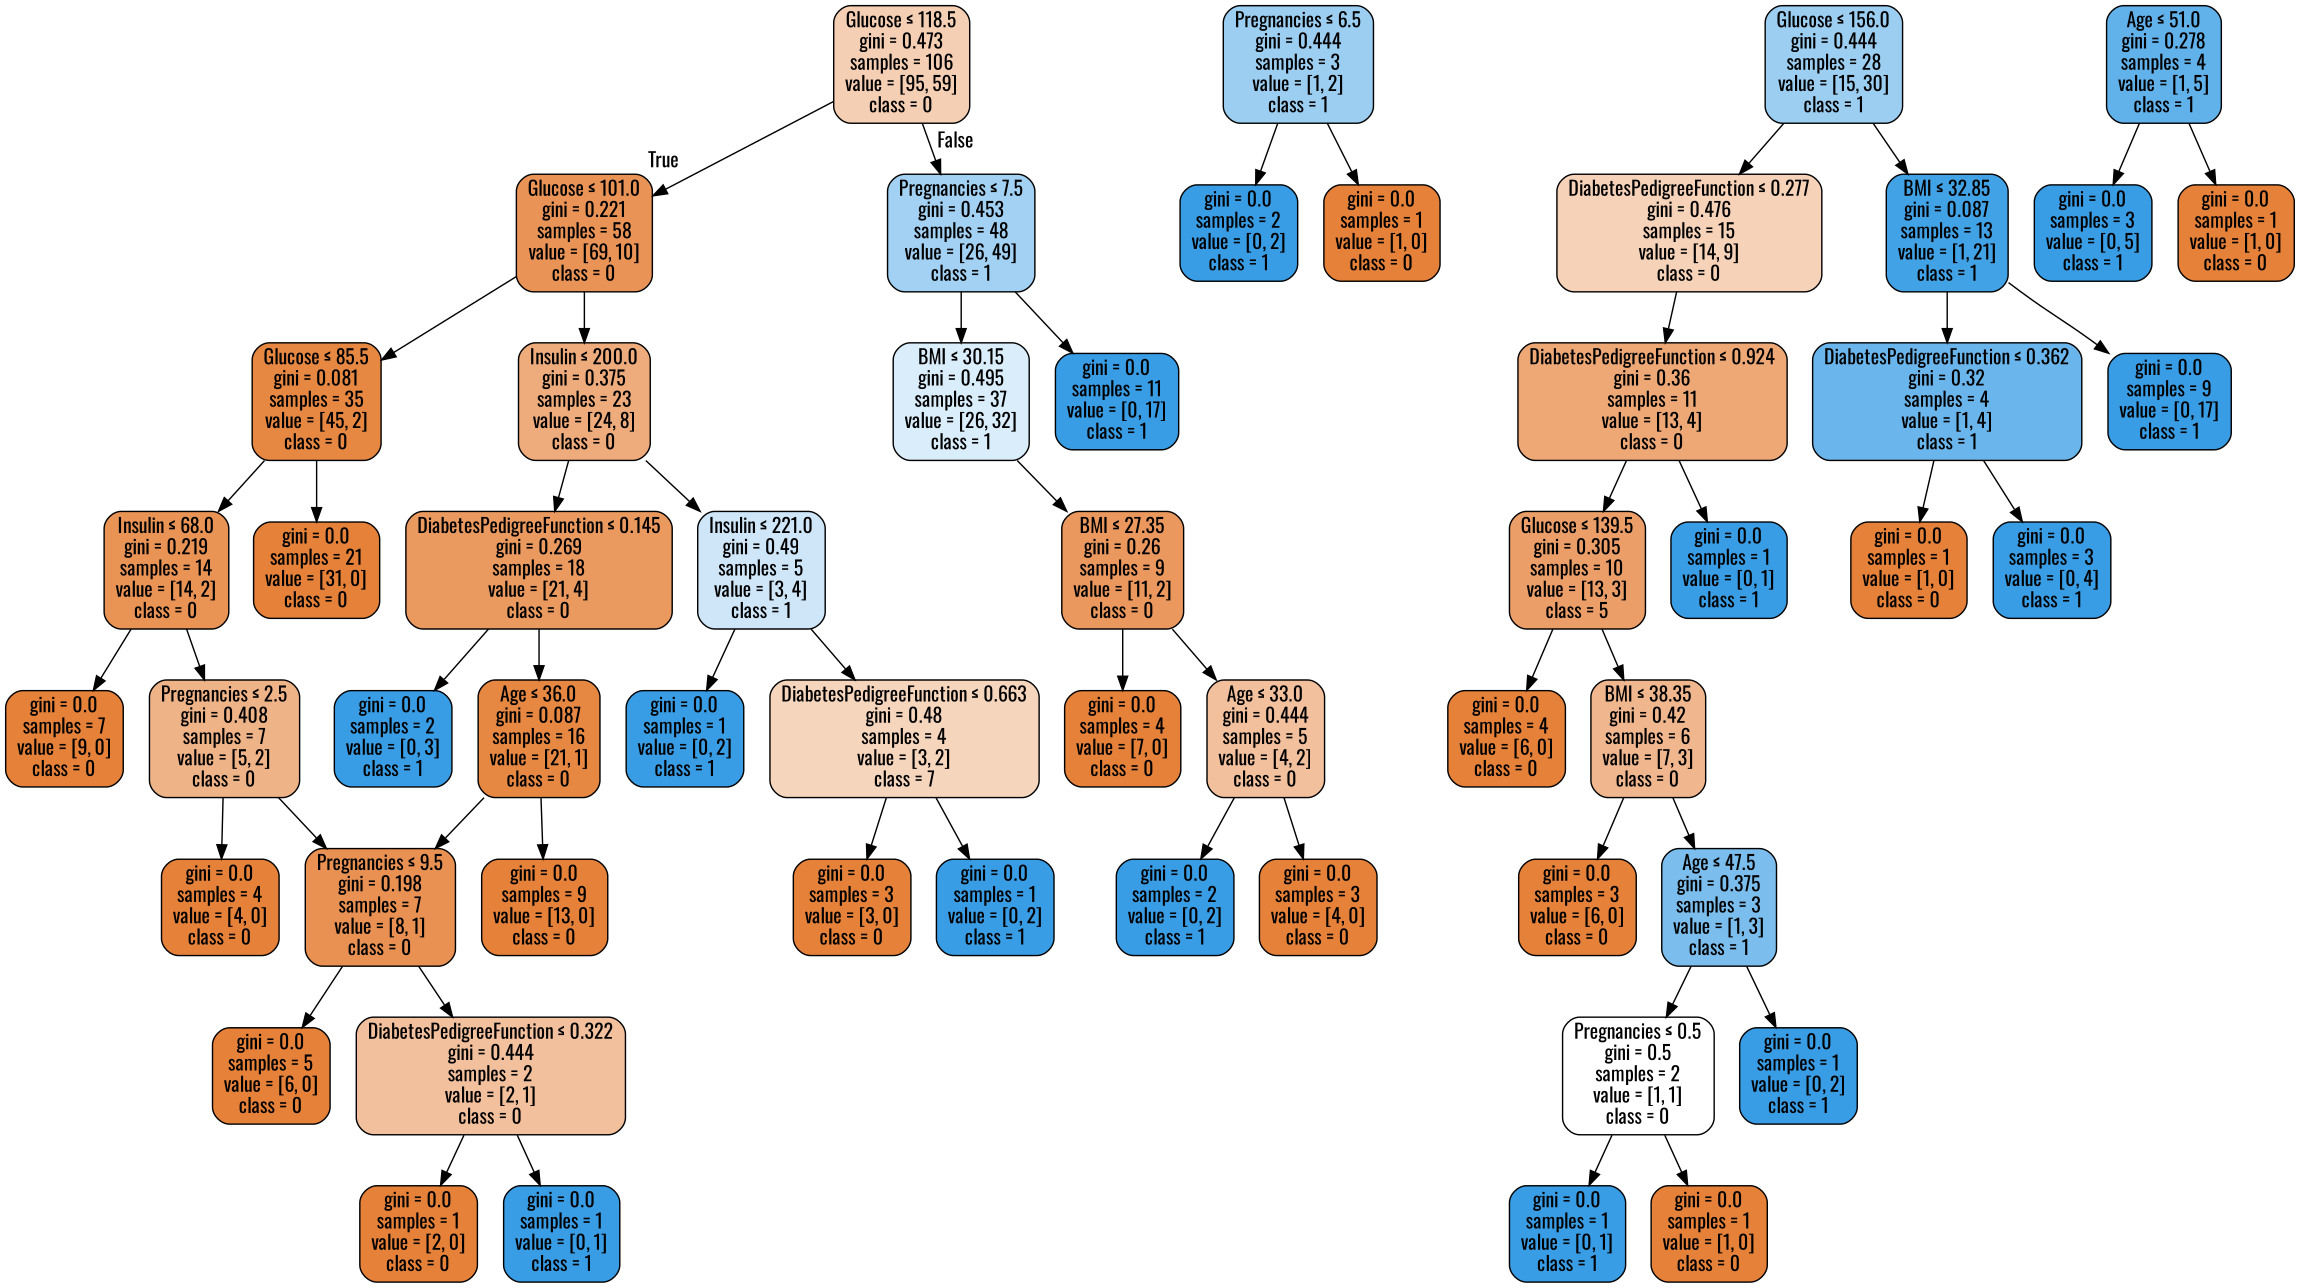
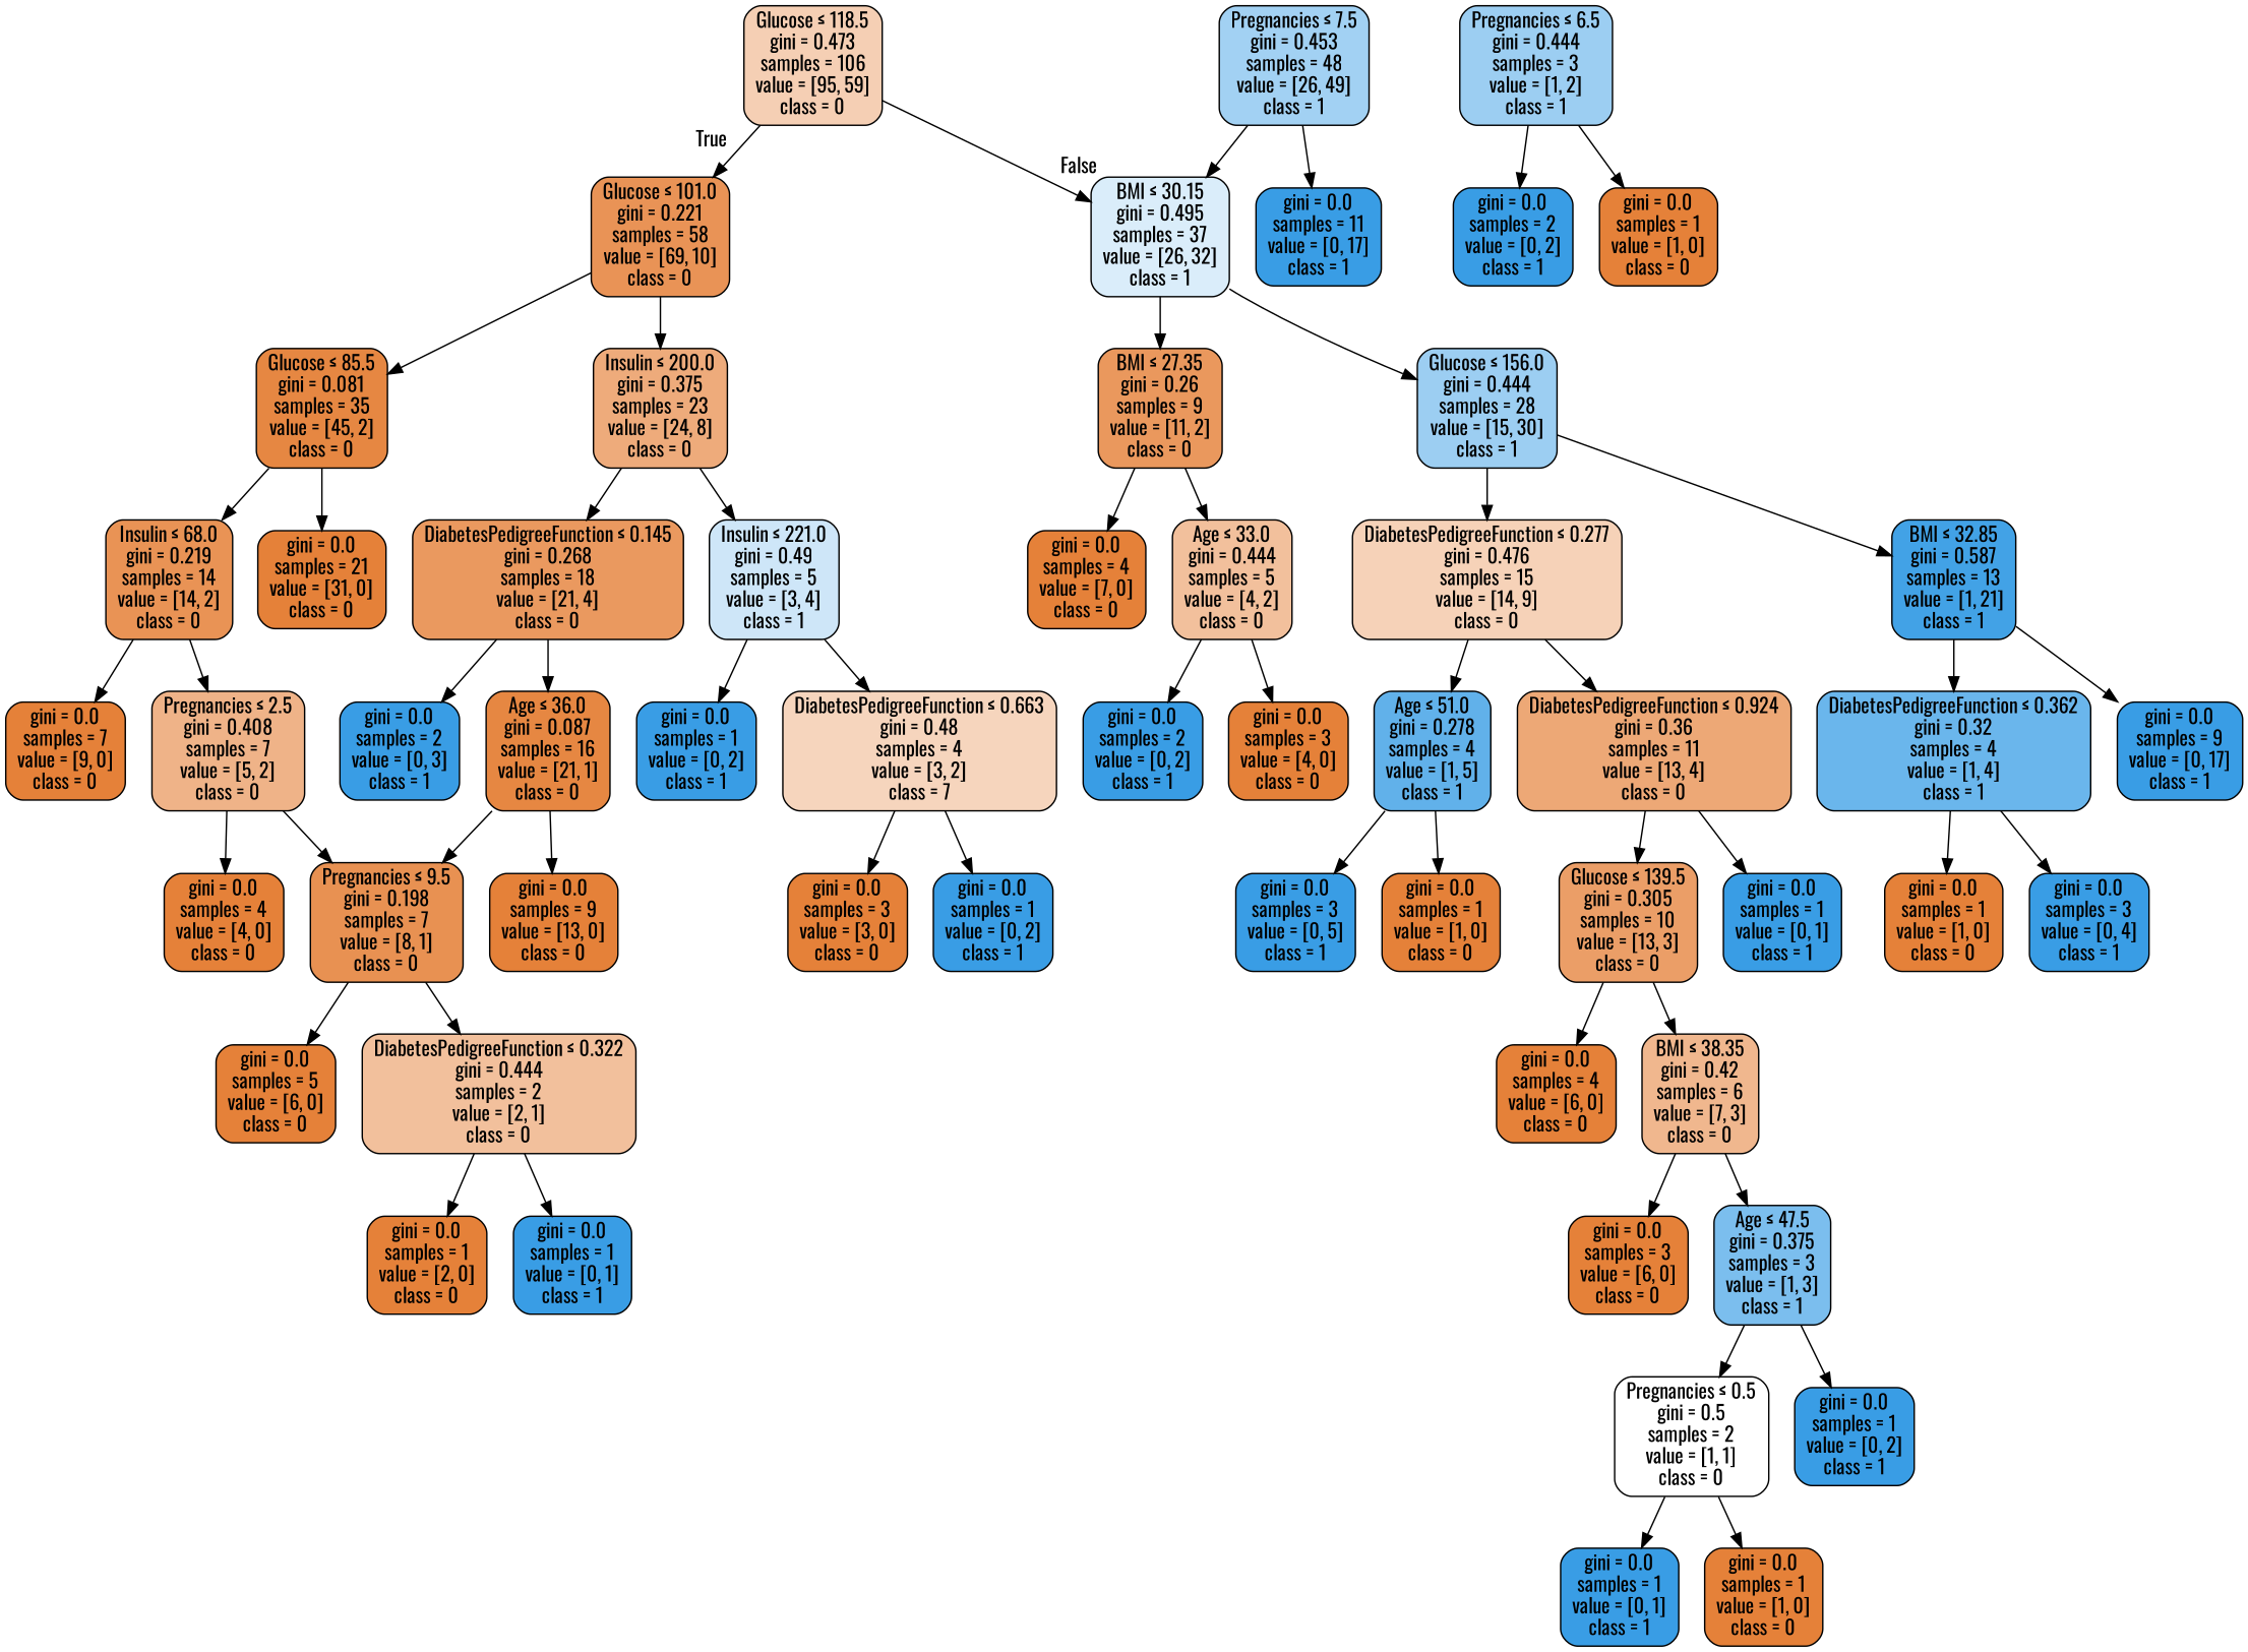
  digraph {
    fontname=Oswald
    node [color=black fillcolor="#e58139" fontname=Oswald shape=box style="filled, rounded"]
    edge [fontname=Oswald]
    n1 [fillcolor="#f5cfb4" label=<Glucose &le; 118.5<br/>gini = 0.473<br/>samples = 106<br/>value = [95, 59]<br/>class = 0>]
    n2 [fillcolor="#e99356" label=<Glucose &le; 101.0<br/>gini = 0.221<br/>samples = 58<br/>value = [69, 10]<br/>class = 0>]
    n3 [fillcolor="#a2d1f3" label=<Pregnancies &le; 7.5<br/>gini = 0.453<br/>samples = 48<br/>value = [26, 49]<br/>class = 1>]
    n4 [fillcolor="#e68742" label=<Glucose &le; 85.5<br/>gini = 0.081<br/>samples = 35<br/>value = [45, 2]<br/>class = 0>]
    n5 [fillcolor="#eeab7b" label=<Insulin &le; 200.0<br/>gini = 0.375<br/>samples = 23<br/>value = [24, 8]<br/>class = 0>]
    n6 [fillcolor="#daedfa" label=<BMI &le; 30.15<br/>gini = 0.495<br/>samples = 37<br/>value = [26, 32]<br/>class = 1>]
    n7 [fillcolor="#399de5" label=<gini = 0.0<br/>samples = 11<br/>value = [0, 17]<br/>class = 1>]
    n8 [fillcolor="#e99355" label=<Insulin &le; 68.0<br/>gini = 0.219<br/>samples = 14<br/>value = [14, 2]<br/>class = 0>]
    n9 [label=<gini = 0.0<br/>samples = 21<br/>value = [31, 0]<br/>class = 0>]
-   n10 [fillcolor="#ea995f" label=<DiabetesPedigreeFunction &le; 0.145<br/>gini = 0.269<br/>samples = 18<br/>value = [21, 4]<br/>class = 0>]
+   n10 [fillcolor="#ea995f" label=<DiabetesPedigreeFunction &le; 0.145<br/>gini = 0.268<br/>samples = 18<br/>value = [21, 4]<br/>class = 0>]
    n11 [fillcolor="#cee6f8" label=<Insulin &le; 221.0<br/>gini = 0.49<br/>samples = 5<br/>value = [3, 4]<br/>class = 1>]
    n12 [label=<gini = 0.0<br/>samples = 7<br/>value = [9, 0]<br/>class = 0>]
    n13 [fillcolor="#efb388" label=<Pregnancies &le; 2.5<br/>gini = 0.408<br/>samples = 7<br/>value = [5, 2]<br/>class = 0>]
    n14 [label=<gini = 0.0<br/>samples = 4<br/>value = [4, 0]<br/>class = 0>]
    n15 [fillcolor="#e89152" label=<Pregnancies &le; 9.5<br/>gini = 0.198<br/>samples = 7<br/>value = [8, 1]<br/>class = 0>]
    n16 [fillcolor="#9ccef2" label=<Pregnancies &le; 6.5<br/>gini = 0.444<br/>samples = 3<br/>value = [1, 2]<br/>class = 1>]
    n17 [fillcolor="#399de5" label=<gini = 0.0<br/>samples = 2<br/>value = [0, 2]<br/>class = 1>]
    n18 [label=<gini = 0.0<br/>samples = 1<br/>value = [1, 0]<br/>class = 0>]
    n19 [fillcolor="#399de5" label=<gini = 0.0<br/>samples = 2<br/>value = [0, 3]<br/>class = 1>]
    n20 [fillcolor="#e68742" label=<Age &le; 36.0<br/>gini = 0.087<br/>samples = 16<br/>value = [21, 1]<br/>class = 0>]
    n21 [fillcolor="#399de5" label=<gini = 0.0<br/>samples = 1<br/>value = [0, 2]<br/>class = 1>]
    n22 [fillcolor="#f6d5bd" label=<DiabetesPedigreeFunction &le; 0.663<br/>gini = 0.48<br/>samples = 4<br/>value = [3, 2]<br/>class = 7>]
    n23 [label=<gini = 0.0<br/>samples = 9<br/>value = [13, 0]<br/>class = 0>]
    n24 [label=<gini = 0.0<br/>samples = 5<br/>value = [6, 0]<br/>class = 0>]
    n25 [fillcolor="#f2c09c" label=<DiabetesPedigreeFunction &le; 0.322<br/>gini = 0.444<br/>samples = 2<br/>value = [2, 1]<br/>class = 0>]
    n26 [label=<gini = 0.0<br/>samples = 1<br/>value = [2, 0]<br/>class = 0>]
    n27 [fillcolor="#399de5" label=<gini = 0.0<br/>samples = 1<br/>value = [0, 1]<br/>class = 1>]
    n28 [label=<gini = 0.0<br/>samples = 3<br/>value = [3, 0]<br/>class = 0>]
    n29 [fillcolor="#399de5" label=<gini = 0.0<br/>samples = 1<br/>value = [0, 2]<br/>class = 1>]
    n30 [fillcolor="#ea985d" label=<BMI &le; 27.35<br/>gini = 0.26<br/>samples = 9<br/>value = [11, 2]<br/>class = 0>]
    n31 [fillcolor="#9ccef2" label=<Glucose &le; 156.0<br/>gini = 0.444<br/>samples = 28<br/>value = [15, 30]<br/>class = 1>]
    n32 [label=<gini = 0.0<br/>samples = 4<br/>value = [7, 0]<br/>class = 0>]
    n33 [fillcolor="#f2c09c" label=<Age &le; 33.0<br/>gini = 0.444<br/>samples = 5<br/>value = [4, 2]<br/>class = 0>]
    n34 [fillcolor="#f6d2b8" label=<DiabetesPedigreeFunction &le; 0.277<br/>gini = 0.476<br/>samples = 15<br/>value = [14, 9]<br/>class = 0>]
-   n35 [fillcolor="#42a2e6" label=<BMI &le; 32.85<br/>gini = 0.087<br/>samples = 13<br/>value = [1, 21]<br/>class = 1>]
+   n35 [fillcolor="#42a2e6" label=<BMI &le; 32.85<br/>gini = 0.587<br/>samples = 13<br/>value = [1, 21]<br/>class = 1>]
    n36 [fillcolor="#399de5" label=<gini = 0.0<br/>samples = 2<br/>value = [0, 2]<br/>class = 1>]
    n37 [label=<gini = 0.0<br/>samples = 3<br/>value = [4, 0]<br/>class = 0>]
    n38 [fillcolor="#61b1ea" label=<Age &le; 51.0<br/>gini = 0.278<br/>samples = 4<br/>value = [1, 5]<br/>class = 1>]
    n39 [fillcolor="#eda876" label=<DiabetesPedigreeFunction &le; 0.924<br/>gini = 0.36<br/>samples = 11<br/>value = [13, 4]<br/>class = 0>]
    n40 [fillcolor="#6ab6ec" label=<DiabetesPedigreeFunction &le; 0.362<br/>gini = 0.32<br/>samples = 4<br/>value = [1, 4]<br/>class = 1>]
    n41 [fillcolor="#399de5" label=<gini = 0.0<br/>samples = 9<br/>value = [0, 17]<br/>class = 1>]
    n42 [fillcolor="#399de5" label=<gini = 0.0<br/>samples = 3<br/>value = [0, 5]<br/>class = 1>]
    n43 [label=<gini = 0.0<br/>samples = 1<br/>value = [1, 0]<br/>class = 0>]
-   n44 [fillcolor="#eb9e67" label=<Glucose &le; 139.5<br/>gini = 0.305<br/>samples = 10<br/>value = [13, 3]<br/>class = 5>]
+   n44 [fillcolor="#eb9e67" label=<Glucose &le; 139.5<br/>gini = 0.305<br/>samples = 10<br/>value = [13, 3]<br/>class = 0>]
    n45 [fillcolor="#399de5" label=<gini = 0.0<br/>samples = 1<br/>value = [0, 1]<br/>class = 1>]
    n46 [label=<gini = 0.0<br/>samples = 4<br/>value = [6, 0]<br/>class = 0>]
    n47 [fillcolor="#f0b78e" label=<BMI &le; 38.35<br/>gini = 0.42<br/>samples = 6<br/>value = [7, 3]<br/>class = 0>]
    n48 [label=<gini = 0.0<br/>samples = 3<br/>value = [6, 0]<br/>class = 0>]
    n49 [fillcolor="#7bbeee" label=<Age &le; 47.5<br/>gini = 0.375<br/>samples = 3<br/>value = [1, 3]<br/>class = 1>]
    n50 [fillcolor="#ffffff" label=<Pregnancies &le; 0.5<br/>gini = 0.5<br/>samples = 2<br/>value = [1, 1]<br/>class = 0>]
    n51 [fillcolor="#399de5" label=<gini = 0.0<br/>samples = 1<br/>value = [0, 2]<br/>class = 1>]
    n52 [fillcolor="#399de5" label=<gini = 0.0<br/>samples = 1<br/>value = [0, 1]<br/>class = 1>]
    n53 [label=<gini = 0.0<br/>samples = 1<br/>value = [1, 0]<br/>class = 0>]
    n54 [label=<gini = 0.0<br/>samples = 1<br/>value = [1, 0]<br/>class = 0>]
    n55 [fillcolor="#399de5" label=<gini = 0.0<br/>samples = 3<br/>value = [0, 4]<br/>class = 1>]
    n1 -> n2 [headlabel=True labelangle=45 labeldistance=2.5]
-   n1 -> n3 [headlabel=False labelangle=-45 labeldistance=2.5]
+   n1 -> n6 [headlabel=False labelangle=-45 labeldistance=2.5]
    n2 -> n4
    n2 -> n5
    n3 -> n6
    n3 -> n7
    n4 -> n8
    n4 -> n9
    n5 -> n10
    n5 -> n11
    n6 -> n30
+   n6 -> n31
    n8 -> n12
    n8 -> n13
    n10 -> n19
    n10 -> n20
    n11 -> n21
    n11 -> n22
    n13 -> n14
    n13 -> n15
    n15 -> n24
    n15 -> n25
    n16 -> n17
    n16 -> n18
    n20 -> n15
    n20 -> n23
    n22 -> n28
    n22 -> n29
    n25 -> n26
    n25 -> n27
    n30 -> n32
    n30 -> n33
    n31 -> n34
    n31 -> n35
    n33 -> n36
    n33 -> n37
+   n34 -> n38
    n34 -> n39
    n35 -> n40
    n35 -> n41
    n38 -> n42
    n38 -> n43
    n39 -> n44
    n39 -> n45
    n40 -> n54
    n40 -> n55
    n44 -> n46
    n44 -> n47
    n47 -> n48
    n47 -> n49
    n49 -> n50
    n49 -> n51
    n50 -> n52
    n50 -> n53
  }
